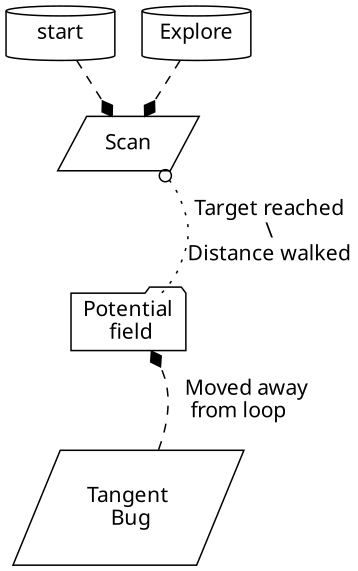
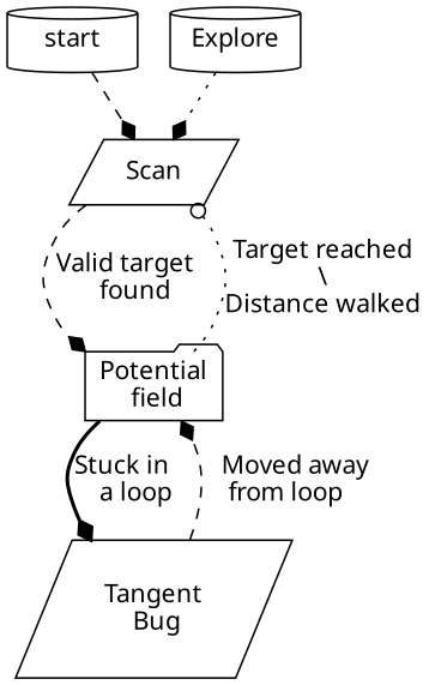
  digraph {
    fontname="Noto Sans"
    node [fontname="Noto Sans" shape=cylinder]
    edge [arrowhead=diamond fontname="Noto Sans" style=dashed]
    start [width=1]
    n2 [label=Scan shape=parallelogram width=1]
    n3 [label="Potential\n field" shape=folder width=1]
    n4 [label="Tangent\n Bug" shape=parallelogram width=1]
    n5 [label=Explore width=1]
    start -> n2
+   n2 -> n3 [label="Valid target   \nfound"]
    n3 -> n2 [arrowhead=odot label="Target reached\n\\\nDistance walked" style=dotted]
+   n3 -> n4 [label="Stuck in    \na loop" style=bold]
    n4 -> n3 [label="   Moved away\nfrom loop"]
-   n5 -> n2
+   n5 -> n2 [style=dotted]
  }
